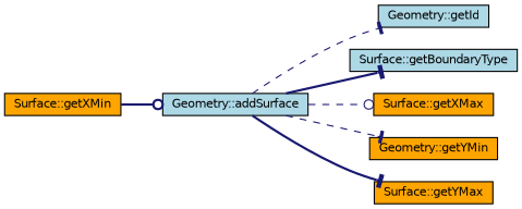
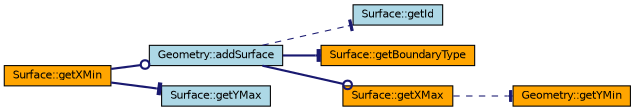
  digraph {
    rankdir=LR
    node [color=black fillcolor=orange fontname=Helvetica fontsize=10 shape=record style=filled]
    edge [arrowhead=tee color=midnightblue fontname=Helvetica fontsize=10 labelfontname=Helvetica labelfontsize=10 style=bold]
    n1 [fillcolor=lightblue fontcolor=black height=0.2 label="Geometry::addSurface" width=0.4]
-   n2 [fillcolor=lightblue height=0.2 label="Geometry::getId" width=0.4]
-   n3 [fillcolor=lightblue height=0.2 label="Surface::getBoundaryType" width=0.4]
+   n2 [fillcolor=lightblue height=0.2 label="Surface::getId" width=0.4]
+   n3 [height=0.2 label="Surface::getBoundaryType" width=0.4]
    n4 [height=0.2 label="Surface::getXMax" width=0.4]
    n5 [height=0.2 label="Geometry::getYMin" width=0.4]
-   n6 [height=0.2 label="Surface::getYMax" width=0.4]
+   n6 [fillcolor=lightblue height=0.2 label="Surface::getYMax" width=0.4]
    n7 [height=0.2 label="Surface::getXMin" width=0.4]
    n1 -> n2 [style=dashed]
    n1 -> n3
-   n1 -> n4 [arrowhead=odot style=dashed]
-   n1 -> n5 [style=dashed]
-   n1 -> n6
+   n1 -> n4 [arrowhead=odot]
+   n4 -> n5 [style=dashed]
+   n7 -> n6
    n7 -> n1 [arrowhead=odot]
  }
